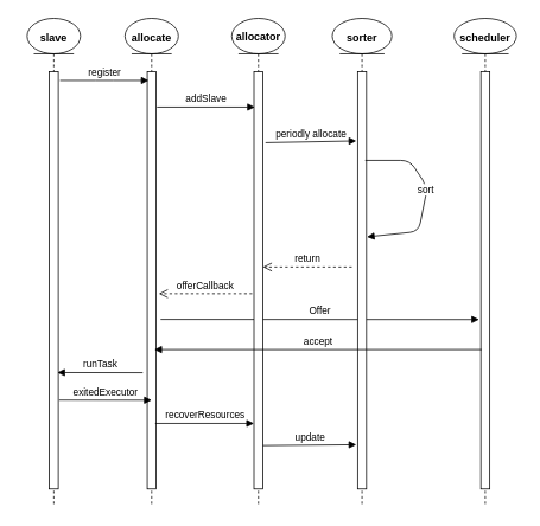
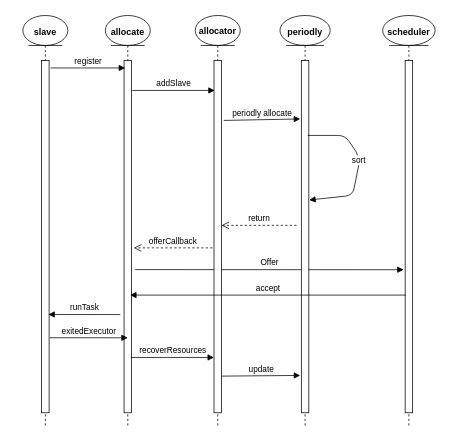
  <mxCell id="0" />
  <mxCell id="1" parent="0" />
  <mxCell id="2" value="" style="shape=umlLifeline;participant=umlEntity;perimeter=lifelinePerimeter;whiteSpace=wrap;html=1;container=1;collapsible=0;recursiveResize=0;verticalAlign=top;spacingTop=36;labelBackgroundColor=#ffffff;outlineConnect=0;" vertex="1" parent="1"><mxGeometry x="30" y="20" width="60" height="550" as="geometry" /></mxCell>
  <mxCell id="3" value="slave" style="text;align=center;fontStyle=1;verticalAlign=middle;spacingLeft=3;spacingRight=3;strokeColor=none;rotatable=0;points=[[0,0.5],[1,0.5]];portConstraint=eastwest;" vertex="1" parent="2"><mxGeometry x="-10" y="8" width="80" height="26" as="geometry" /></mxCell>
  <mxCell id="4" value="" style="html=1;points=[];perimeter=orthogonalPerimeter;" vertex="1" parent="2"><mxGeometry x="25" y="60" width="10" height="470" as="geometry" /></mxCell>
  <mxCell id="5" value="" style="shape=umlLifeline;participant=umlEntity;perimeter=lifelinePerimeter;whiteSpace=wrap;html=1;container=1;collapsible=0;recursiveResize=0;verticalAlign=top;spacingTop=36;labelBackgroundColor=#ffffff;outlineConnect=0;" vertex="1" parent="1"><mxGeometry x="140" y="20" width="60" height="550" as="geometry" /></mxCell>
  <mxCell id="6" value="allocate" style="text;align=center;fontStyle=1;verticalAlign=middle;spacingLeft=3;spacingRight=3;strokeColor=none;rotatable=0;points=[[0,0.5],[1,0.5]];portConstraint=eastwest;" vertex="1" parent="5"><mxGeometry x="-10" y="8" width="80" height="26" as="geometry" /></mxCell>
  <mxCell id="7" value="" style="html=1;points=[];perimeter=orthogonalPerimeter;" vertex="1" parent="5"><mxGeometry x="25" y="60" width="10" height="470" as="geometry" /></mxCell>
  <mxCell id="8" value="Offer" style="html=1;verticalAlign=bottom;endArrow=block;entryX=-0.2;entryY=0.594;entryDx=0;entryDy=0;entryPerimeter=0;" edge="1" parent="5" target="20"><mxGeometry width="80" relative="1" as="geometry"><mxPoint x="40" y="339" as="sourcePoint" /><mxPoint x="120" y="340" as="targetPoint" /></mxGeometry></mxCell>
  <mxCell id="9" value="" style="shape=umlLifeline;participant=umlEntity;perimeter=lifelinePerimeter;whiteSpace=wrap;html=1;container=1;collapsible=0;recursiveResize=0;verticalAlign=top;spacingTop=36;labelBackgroundColor=#ffffff;outlineConnect=0;" vertex="1" parent="1"><mxGeometry x="260" y="20" width="60" height="550" as="geometry" /></mxCell>
  <mxCell id="10" value="" style="html=1;points=[];perimeter=orthogonalPerimeter;" vertex="1" parent="9"><mxGeometry x="25" y="60" width="10" height="470" as="geometry" /></mxCell>
  <mxCell id="11" value="allocator" style="text;align=center;fontStyle=1;verticalAlign=middle;spacingLeft=3;spacingRight=3;strokeColor=none;rotatable=0;points=[[0,0.5],[1,0.5]];portConstraint=eastwest;" vertex="1" parent="9"><mxGeometry x="-10" y="7" width="80" height="26" as="geometry" /></mxCell>
  <mxCell id="12" value="periodly allocate" style="html=1;verticalAlign=bottom;endArrow=block;entryX=0.05;entryY=0.166;entryDx=0;entryDy=0;entryPerimeter=0;" edge="1" parent="9"><mxGeometry width="80" relative="1" as="geometry"><mxPoint x="38" y="140" as="sourcePoint" /><mxPoint x="140" y="138.02" as="targetPoint" /></mxGeometry></mxCell>
  <mxCell id="13" value="return" style="html=1;verticalAlign=bottom;endArrow=open;dashed=1;endSize=8;" edge="1" parent="9"><mxGeometry relative="1" as="geometry"><mxPoint x="135" y="280" as="sourcePoint" /><mxPoint x="35" y="280" as="targetPoint" /></mxGeometry></mxCell>
  <mxCell id="14" value="" style="shape=umlLifeline;participant=umlEntity;perimeter=lifelinePerimeter;whiteSpace=wrap;html=1;container=1;collapsible=0;recursiveResize=0;verticalAlign=top;spacingTop=36;labelBackgroundColor=#ffffff;outlineConnect=0;" vertex="1" parent="1"><mxGeometry x="373" y="20" width="67" height="550" as="geometry" /></mxCell>
- <mxCell id="15" value="sorter" style="text;align=center;fontStyle=1;verticalAlign=middle;spacingLeft=3;spacingRight=3;strokeColor=none;rotatable=0;points=[[0,0.5],[1,0.5]];portConstraint=eastwest;" vertex="1" parent="14"><mxGeometry x="-6.5" y="8" width="80" height="26" as="geometry" /></mxCell>
+ <mxCell id="15" value="periodly" style="text;align=center;fontStyle=1;verticalAlign=middle;spacingLeft=3;spacingRight=3;strokeColor=none;rotatable=0;points=[[0,0.5],[1,0.5]];portConstraint=eastwest;" vertex="1" parent="14"><mxGeometry x="-6.5" y="8" width="80" height="26" as="geometry" /></mxCell>
  <mxCell id="16" value="" style="html=1;points=[];perimeter=orthogonalPerimeter;" vertex="1" parent="14"><mxGeometry x="28.5" y="60" width="10" height="470" as="geometry" /></mxCell>
  <mxCell id="17" value="sort" style="html=1;verticalAlign=bottom;endArrow=block;entryX=1.05;entryY=0.396;entryDx=0;entryDy=0;entryPerimeter=0;" edge="1" parent="14" target="16"><mxGeometry width="80" relative="1" as="geometry"><mxPoint x="37" y="160" as="sourcePoint" /><mxPoint x="117" y="160" as="targetPoint" /><Array as="points"><mxPoint x="87" y="160" /><mxPoint x="107" y="190" /><mxPoint x="97" y="240" /></Array></mxGeometry></mxCell>
  <mxCell id="18" value="" style="shape=umlLifeline;participant=umlEntity;perimeter=lifelinePerimeter;whiteSpace=wrap;html=1;container=1;collapsible=0;recursiveResize=0;verticalAlign=top;spacingTop=36;labelBackgroundColor=#ffffff;outlineConnect=0;" vertex="1" parent="1"><mxGeometry x="510" y="20" width="70" height="550" as="geometry" /></mxCell>
  <mxCell id="19" value="scheduler" style="text;align=center;fontStyle=1;verticalAlign=middle;spacingLeft=3;spacingRight=3;strokeColor=none;rotatable=0;points=[[0,0.5],[1,0.5]];portConstraint=eastwest;" vertex="1" parent="18"><mxGeometry x="-5" y="8" width="80" height="26" as="geometry" /></mxCell>
  <mxCell id="20" value="" style="html=1;points=[];perimeter=orthogonalPerimeter;" vertex="1" parent="18"><mxGeometry x="30" y="60" width="10" height="470" as="geometry" /></mxCell>
  <mxCell id="21" value="register" style="html=1;verticalAlign=bottom;endArrow=block;" edge="1" parent="1"><mxGeometry width="80" relative="1" as="geometry"><mxPoint x="67" y="90" as="sourcePoint" /><mxPoint x="166.5" y="90" as="targetPoint" /><Array as="points"><mxPoint x="117" y="90" /></Array></mxGeometry></mxCell>
  <mxCell id="22" value="addSlave" style="html=1;verticalAlign=bottom;endArrow=block;" edge="1" parent="1"><mxGeometry width="80" relative="1" as="geometry"><mxPoint x="176" y="120" as="sourcePoint" /><mxPoint x="286" y="120" as="targetPoint" /><Array as="points" /></mxGeometry></mxCell>
  <mxCell id="23" value="offerCallback" style="html=1;verticalAlign=bottom;endArrow=open;dashed=1;endSize=8;" edge="1" parent="1"><mxGeometry relative="1" as="geometry"><mxPoint x="283" y="330" as="sourcePoint" /><mxPoint x="178" y="330" as="targetPoint" /></mxGeometry></mxCell>
  <mxCell id="24" value="accept" style="html=1;verticalAlign=bottom;endArrow=block;entryX=0.5;entryY=0.666;entryDx=0;entryDy=0;entryPerimeter=0;" edge="1" parent="1"><mxGeometry width="80" relative="1" as="geometry"><mxPoint x="541" y="393" as="sourcePoint" /><mxPoint x="173" y="393.02" as="targetPoint" /></mxGeometry></mxCell>
  <mxCell id="25" value="runTask" style="html=1;verticalAlign=bottom;endArrow=block;entryX=0.9;entryY=0.721;entryDx=0;entryDy=0;entryPerimeter=0;" edge="1" parent="1" target="4"><mxGeometry width="80" relative="1" as="geometry"><mxPoint x="160" y="419" as="sourcePoint" /><mxPoint x="187" y="403.02" as="targetPoint" /></mxGeometry></mxCell>
  <mxCell id="26" value="exitedExecutor" style="html=1;verticalAlign=bottom;endArrow=block;exitX=1.1;exitY=0.787;exitDx=0;exitDy=0;exitPerimeter=0;" edge="1" parent="1" source="4"><mxGeometry width="80" relative="1" as="geometry"><mxPoint x="70" y="450" as="sourcePoint" /><mxPoint x="170" y="450" as="targetPoint" /></mxGeometry></mxCell>
  <mxCell id="27" value="recoverResources" style="html=1;verticalAlign=bottom;endArrow=block;exitX=0.9;exitY=0.843;exitDx=0;exitDy=0;exitPerimeter=0;entryX=0;entryY=0.843;entryDx=0;entryDy=0;entryPerimeter=0;" edge="1" parent="1" source="7" target="10"><mxGeometry width="80" relative="1" as="geometry"><mxPoint x="76" y="459.89" as="sourcePoint" /><mxPoint x="285" y="477" as="targetPoint" /></mxGeometry></mxCell>
  <mxCell id="28" value="update" style="html=1;verticalAlign=bottom;endArrow=block;exitX=1;exitY=0.896;exitDx=0;exitDy=0;exitPerimeter=0;entryX=-0.15;entryY=0.894;entryDx=0;entryDy=0;entryPerimeter=0;" edge="1" parent="1" source="10" target="16"><mxGeometry width="80" relative="1" as="geometry"><mxPoint x="184" y="486.21" as="sourcePoint" /><mxPoint x="295" y="486.21" as="targetPoint" /></mxGeometry></mxCell>
